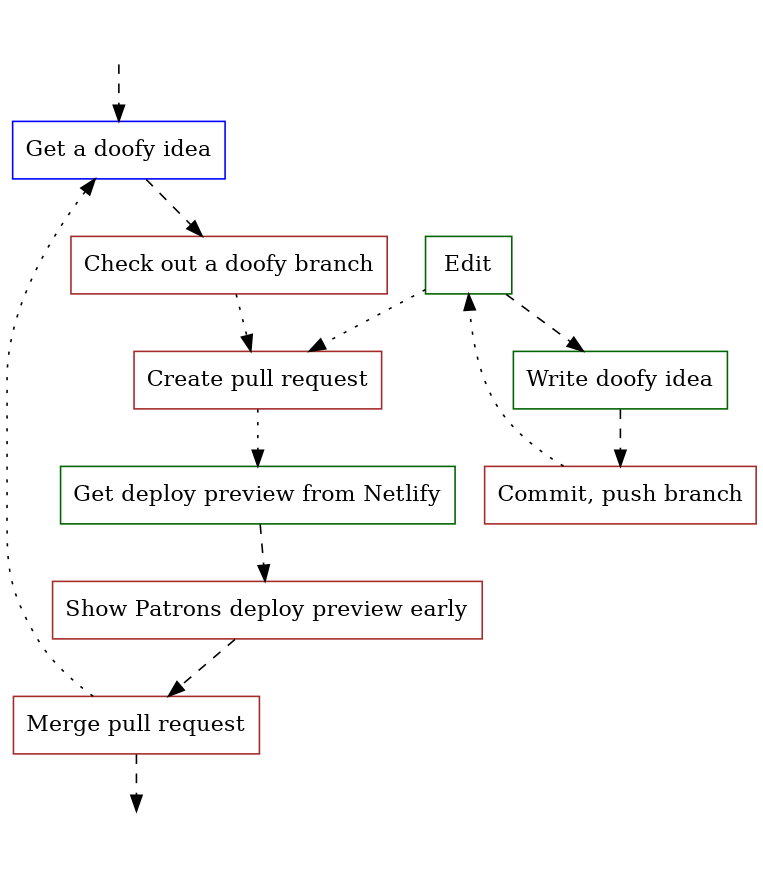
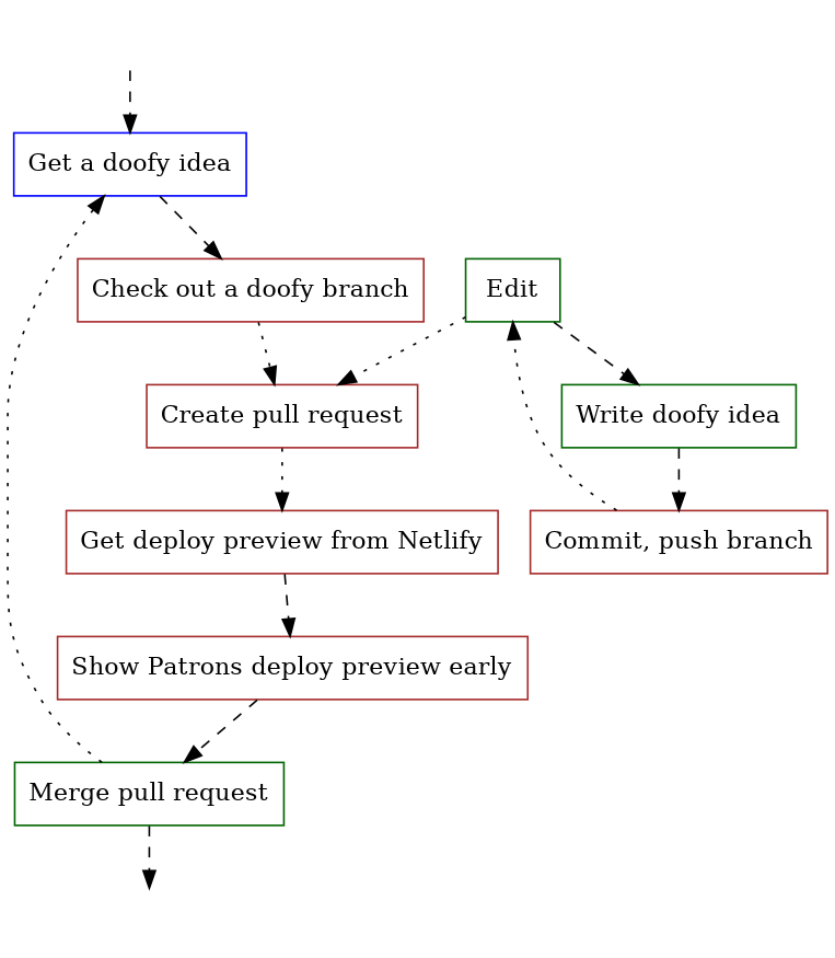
  digraph {
    node [shape=box color=brown]
    edge [style=dashed]
    start [style=invis color=""]
    "Get a doofy idea" [color=blue]
    "Check out a doofy branch"
    end [style=invis color=""]
    "Create pull request"
    "Write doofy idea" [color=darkgreen]
    "Commit, push branch"
    Edit [color=darkgreen]
-   "Get deploy preview from Netlify" [color=darkgreen]
+   "Get deploy preview from Netlify"
    "Show Patrons deploy preview early"
-   "Merge pull request"
+   "Merge pull request" [color=darkgreen]
    start -> "Get a doofy idea"
    "Get a doofy idea" -> "Check out a doofy branch"
    "Check out a doofy branch" -> "Create pull request" [style=dotted]
    "Create pull request" -> "Get deploy preview from Netlify" [style=dotted]
    "Write doofy idea" -> "Commit, push branch"
    "Commit, push branch" -> Edit [style=dotted]
    Edit -> "Create pull request" [style=dotted]
    Edit -> "Write doofy idea"
    "Get deploy preview from Netlify" -> "Show Patrons deploy preview early"
    "Show Patrons deploy preview early" -> "Merge pull request"
    "Merge pull request" -> "Get a doofy idea" [style=dotted]
    "Merge pull request" -> end
  }
